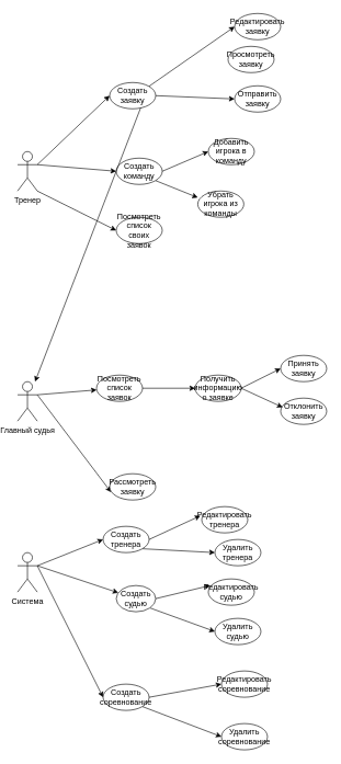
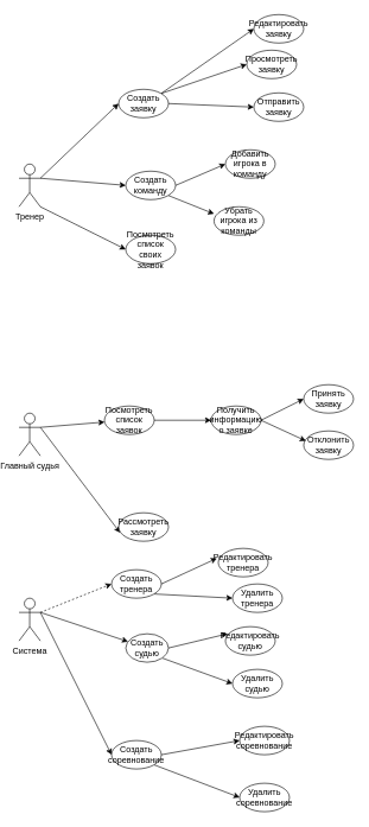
  <mxCell id="0" />
  <mxCell id="1" parent="0" />
  <mxCell id="2" style="edgeStyle=none;html=1;exitX=1;exitY=0.333;exitDx=0;exitDy=0;exitPerimeter=0;entryX=0;entryY=0.5;entryDx=0;entryDy=0;" parent="1" source="5" target="8" edge="1"><mxGeometry relative="1" as="geometry" /></mxCell>
  <mxCell id="3" style="edgeStyle=none;html=1;exitX=1;exitY=0.333;exitDx=0;exitDy=0;exitPerimeter=0;entryX=0;entryY=0.5;entryDx=0;entryDy=0;" parent="1" source="5" target="14" edge="1"><mxGeometry relative="1" as="geometry" /></mxCell>
  <mxCell id="4" style="edgeStyle=none;html=1;exitX=1;exitY=1;exitDx=0;exitDy=0;exitPerimeter=0;entryX=0;entryY=0.5;entryDx=0;entryDy=0;" edge="1" parent="1" source="5" target="33"><mxGeometry relative="1" as="geometry" /></mxCell>
  <mxCell id="5" value="Тренер" style="shape=umlActor;verticalLabelPosition=bottom;verticalAlign=top;html=1;outlineConnect=0;" parent="1" vertex="1"><mxGeometry x="20" y="230" width="30" height="60" as="geometry" /></mxCell>
  <mxCell id="6" style="edgeStyle=none;html=1;exitX=1;exitY=0.5;exitDx=0;exitDy=0;entryX=0;entryY=0.5;entryDx=0;entryDy=0;" edge="1" parent="1" source="8" target="9"><mxGeometry relative="1" as="geometry" /></mxCell>
  <mxCell id="7" style="edgeStyle=none;html=1;exitX=1;exitY=1;exitDx=0;exitDy=0;entryX=0;entryY=0.25;entryDx=0;entryDy=0;entryPerimeter=0;" edge="1" parent="1" source="8" target="10"><mxGeometry relative="1" as="geometry" /></mxCell>
  <mxCell id="8" value="Создать команду" style="ellipse;whiteSpace=wrap;html=1;" parent="1" vertex="1"><mxGeometry x="170" y="240" width="70" height="40" as="geometry" /></mxCell>
  <mxCell id="9" value="Добавить игрока в команду" style="ellipse;whiteSpace=wrap;html=1;" parent="1" vertex="1"><mxGeometry x="310" y="210" width="70" height="40" as="geometry" /></mxCell>
  <mxCell id="10" value="Убрать игрока из команды" style="ellipse;whiteSpace=wrap;html=1;" parent="1" vertex="1"><mxGeometry x="294" y="290" width="70" height="40" as="geometry" /></mxCell>
  <mxCell id="11" style="edgeStyle=none;html=1;exitX=1;exitY=0.5;exitDx=0;exitDy=0;entryX=0;entryY=0.5;entryDx=0;entryDy=0;" edge="1" parent="1" source="14" target="15"><mxGeometry relative="1" as="geometry" /></mxCell>
- <mxCell id="12" style="edgeStyle=none;html=1;exitX=1;exitY=0;exitDx=0;exitDy=0;" edge="1" parent="1" source="14" target="18"><mxGeometry relative="1" as="geometry" /></mxCell>
+ <mxCell id="12" style="edgeStyle=none;html=1;exitX=1;exitY=0;exitDx=0;exitDy=0;entryX=0;entryY=0.5;entryDx=0;entryDy=0;" edge="1" parent="1" source="14" target="19"><mxGeometry relative="1" as="geometry" /></mxCell>
  <mxCell id="13" style="edgeStyle=none;html=1;exitX=1;exitY=0;exitDx=0;exitDy=0;entryX=0;entryY=0.5;entryDx=0;entryDy=0;" edge="1" parent="1" source="14" target="32"><mxGeometry relative="1" as="geometry" /></mxCell>
  <mxCell id="14" value="Создать заявку" style="ellipse;whiteSpace=wrap;html=1;" parent="1" vertex="1"><mxGeometry x="160" y="125" width="70" height="40" as="geometry" /></mxCell>
  <mxCell id="15" value="Отправить заявку" style="ellipse;whiteSpace=wrap;html=1;" parent="1" vertex="1"><mxGeometry x="350" y="130" width="70" height="40" as="geometry" /></mxCell>
  <mxCell id="16" style="edgeStyle=none;html=1;exitX=1;exitY=0.333;exitDx=0;exitDy=0;exitPerimeter=0;entryX=0.029;entryY=0.7;entryDx=0;entryDy=0;entryPerimeter=0;" parent="1" source="18" target="22" edge="1"><mxGeometry relative="1" as="geometry" /></mxCell>
  <mxCell id="17" style="edgeStyle=none;html=1;exitX=1;exitY=0.333;exitDx=0;exitDy=0;exitPerimeter=0;" edge="1" parent="1" source="18" target="24"><mxGeometry relative="1" as="geometry" /></mxCell>
  <mxCell id="18" value="Главный судья" style="shape=umlActor;verticalLabelPosition=bottom;verticalAlign=top;html=1;outlineConnect=0;" parent="1" vertex="1"><mxGeometry x="20" y="580" width="30" height="60" as="geometry" /></mxCell>
  <mxCell id="19" value="Просмотреть заявку" style="ellipse;whiteSpace=wrap;html=1;" parent="1" vertex="1"><mxGeometry x="340" y="70" width="70" height="40" as="geometry" /></mxCell>
  <mxCell id="20" value="Принять заявку" style="ellipse;whiteSpace=wrap;html=1;" parent="1" vertex="1"><mxGeometry x="420" y="540" width="70" height="40" as="geometry" /></mxCell>
  <mxCell id="21" value="Отклонить заявку" style="ellipse;whiteSpace=wrap;html=1;" parent="1" vertex="1"><mxGeometry x="420" y="605" width="70" height="40" as="geometry" /></mxCell>
  <mxCell id="22" value="Рассмотреть заявку" style="ellipse;whiteSpace=wrap;html=1;" parent="1" vertex="1"><mxGeometry x="160" y="720" width="70" height="40" as="geometry" /></mxCell>
  <mxCell id="23" style="edgeStyle=none;html=1;exitX=1;exitY=0.5;exitDx=0;exitDy=0;entryX=0;entryY=0.5;entryDx=0;entryDy=0;" edge="1" parent="1" source="24" target="27"><mxGeometry relative="1" as="geometry" /></mxCell>
  <mxCell id="24" value="Посмотреть список заявок" style="ellipse;whiteSpace=wrap;html=1;" vertex="1" parent="1"><mxGeometry x="140" y="570" width="70" height="40" as="geometry" /></mxCell>
  <mxCell id="25" style="edgeStyle=none;html=1;exitX=1;exitY=0.5;exitDx=0;exitDy=0;entryX=0;entryY=0.5;entryDx=0;entryDy=0;" edge="1" parent="1" source="27" target="20"><mxGeometry relative="1" as="geometry" /></mxCell>
  <mxCell id="26" style="edgeStyle=none;html=1;exitX=1;exitY=0.5;exitDx=0;exitDy=0;entryX=0.043;entryY=0.35;entryDx=0;entryDy=0;entryPerimeter=0;" edge="1" parent="1" source="27" target="21"><mxGeometry relative="1" as="geometry" /></mxCell>
  <mxCell id="27" value="Получить информацию о заявке" style="ellipse;whiteSpace=wrap;html=1;" vertex="1" parent="1"><mxGeometry x="290" y="570" width="70" height="40" as="geometry" /></mxCell>
- <mxCell id="28" style="edgeStyle=none;html=1;exitX=1;exitY=0.333;exitDx=0;exitDy=0;exitPerimeter=0;entryX=0;entryY=0.5;entryDx=0;entryDy=0;" edge="1" parent="1" source="31" target="36"><mxGeometry relative="1" as="geometry" /></mxCell>
+ <mxCell id="28" style="edgeStyle=none;html=1;exitX=1;exitY=0.333;exitDx=0;exitDy=0;exitPerimeter=0;entryX=0;entryY=0.5;entryDx=0;entryDy=0;dashed=1;" edge="1" parent="1" source="31" target="36"><mxGeometry relative="1" as="geometry" /></mxCell>
  <mxCell id="29" style="edgeStyle=none;html=1;exitX=1;exitY=0.333;exitDx=0;exitDy=0;exitPerimeter=0;" edge="1" parent="1" source="31" target="39"><mxGeometry relative="1" as="geometry" /></mxCell>
  <mxCell id="30" style="edgeStyle=none;html=1;exitX=1;exitY=0.333;exitDx=0;exitDy=0;exitPerimeter=0;entryX=0;entryY=0.5;entryDx=0;entryDy=0;" edge="1" parent="1" source="31" target="42"><mxGeometry relative="1" as="geometry" /></mxCell>
  <mxCell id="31" value="Система" style="shape=umlActor;verticalLabelPosition=bottom;verticalAlign=top;html=1;" vertex="1" parent="1"><mxGeometry x="20" y="840" width="30" height="60" as="geometry" /></mxCell>
  <mxCell id="32" value="Редактировать заявку" style="ellipse;whiteSpace=wrap;html=1;" vertex="1" parent="1"><mxGeometry x="350" width="70" height="40" as="geometry" y="20" /></mxCell>
  <mxCell id="33" value="Посмотреть список своих заявок" style="ellipse;whiteSpace=wrap;html=1;" vertex="1" parent="1"><mxGeometry x="170" y="330" width="70" height="40" as="geometry" /></mxCell>
  <mxCell id="34" style="edgeStyle=none;html=1;exitX=1;exitY=0.5;exitDx=0;exitDy=0;entryX=-0.029;entryY=0.35;entryDx=0;entryDy=0;entryPerimeter=0;" edge="1" parent="1" source="36" target="43"><mxGeometry relative="1" as="geometry" /></mxCell>
  <mxCell id="35" style="edgeStyle=none;html=1;exitX=1;exitY=1;exitDx=0;exitDy=0;entryX=0;entryY=0.5;entryDx=0;entryDy=0;" edge="1" parent="1" source="36" target="44"><mxGeometry relative="1" as="geometry" /></mxCell>
  <mxCell id="36" value="Создать тренера" style="ellipse;whiteSpace=wrap;html=1;" vertex="1" parent="1"><mxGeometry x="150" y="800" width="70" height="40" as="geometry" /></mxCell>
  <mxCell id="37" style="edgeStyle=none;html=1;exitX=1;exitY=0.5;exitDx=0;exitDy=0;entryX=0.043;entryY=0.25;entryDx=0;entryDy=0;entryPerimeter=0;" edge="1" parent="1" source="39" target="45"><mxGeometry relative="1" as="geometry" /></mxCell>
  <mxCell id="38" style="edgeStyle=none;html=1;exitX=1;exitY=1;exitDx=0;exitDy=0;entryX=0;entryY=0.5;entryDx=0;entryDy=0;" edge="1" parent="1" source="39" target="46"><mxGeometry relative="1" as="geometry" /></mxCell>
  <mxCell id="39" value="Создать судью" style="ellipse;whiteSpace=wrap;html=1;" vertex="1" parent="1"><mxGeometry x="170" y="890" width="60" height="40" as="geometry" /></mxCell>
  <mxCell id="40" style="edgeStyle=none;html=1;exitX=1;exitY=0.5;exitDx=0;exitDy=0;entryX=0;entryY=0.5;entryDx=0;entryDy=0;" edge="1" parent="1" source="42" target="47"><mxGeometry relative="1" as="geometry" /></mxCell>
  <mxCell id="41" style="edgeStyle=none;html=1;exitX=1;exitY=1;exitDx=0;exitDy=0;entryX=0;entryY=0.5;entryDx=0;entryDy=0;" edge="1" parent="1" source="42" target="48"><mxGeometry relative="1" as="geometry" /></mxCell>
  <mxCell id="42" value="Создать соревнование" style="ellipse;whiteSpace=wrap;html=1;" vertex="1" parent="1"><mxGeometry x="150" y="1040" width="70" height="40" as="geometry" /></mxCell>
  <mxCell id="43" value="Редактировать тренера" style="ellipse;whiteSpace=wrap;html=1;" vertex="1" parent="1"><mxGeometry x="300" y="770" width="70" height="40" as="geometry" /></mxCell>
  <mxCell id="44" value="Удалить тренера" style="ellipse;whiteSpace=wrap;html=1;" vertex="1" parent="1"><mxGeometry x="320" y="820" width="70" height="40" as="geometry" /></mxCell>
  <mxCell id="45" value="Редактировать судью" style="ellipse;whiteSpace=wrap;html=1;" vertex="1" parent="1"><mxGeometry x="310" y="880" width="70" height="40" as="geometry" /></mxCell>
  <mxCell id="46" value="Удалить судью" style="ellipse;whiteSpace=wrap;html=1;" vertex="1" parent="1"><mxGeometry x="320" y="940" width="70" height="40" as="geometry" /></mxCell>
  <mxCell id="47" value="Редактировать соревнование" style="ellipse;whiteSpace=wrap;html=1;" vertex="1" parent="1"><mxGeometry x="330" y="1020" width="70" height="40" as="geometry" /></mxCell>
  <mxCell id="48" value="Удалить соревнование" style="ellipse;whiteSpace=wrap;html=1;" vertex="1" parent="1"><mxGeometry x="330" y="1100" width="70" height="40" as="geometry" /></mxCell>
